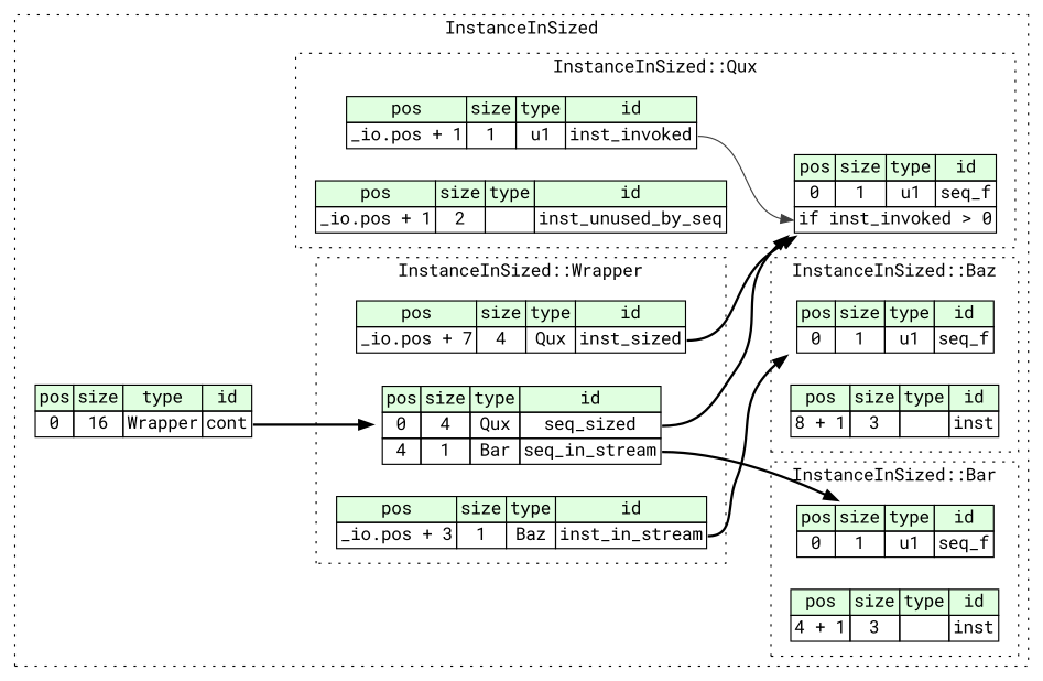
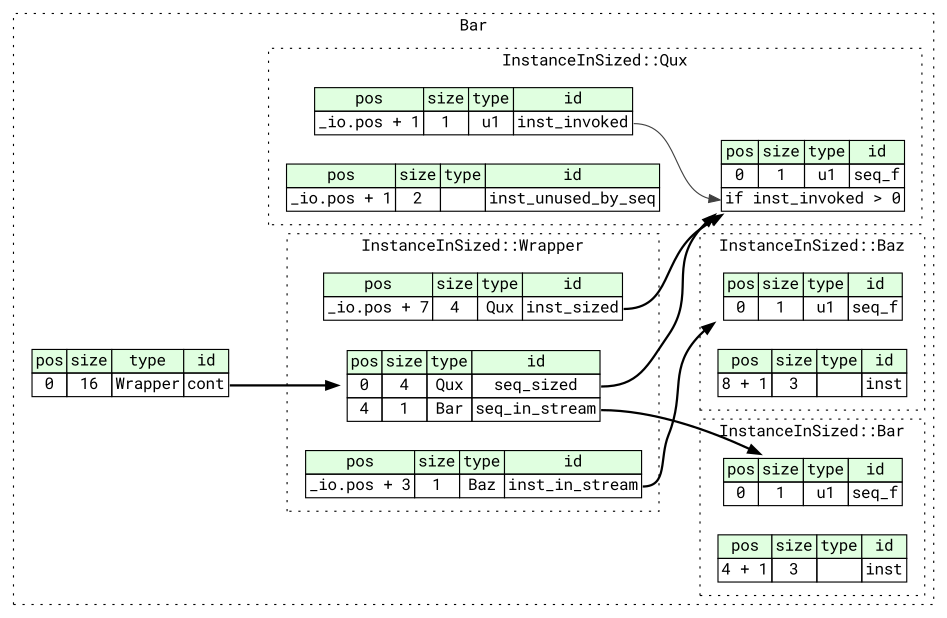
  digraph {
    rankdir=LR
    fontname="Roboto Mono"
    node [shape=plaintext fontname="Roboto Mono"]
    edge [fontname="Roboto Mono" style=bold]
    n1 [label=<<TABLE BORDER="0" CELLBORDER="1" CELLSPACING="0"> 				<TR><TD BGCOLOR="#E0FFE0">pos</TD><TD BGCOLOR="#E0FFE0">size</TD><TD BGCOLOR="#E0FFE0">type</TD><TD BGCOLOR="#E0FFE0">id</TD></TR> 				<TR><TD PORT="seq_f_pos">0</TD><TD PORT="seq_f_size">1</TD><TD>u1</TD><TD PORT="seq_f_type">seq_f</TD></TR> 			</TABLE>>]
    n2 [label=<<TABLE BORDER="0" CELLBORDER="1" CELLSPACING="0"> 				<TR><TD BGCOLOR="#E0FFE0">pos</TD><TD BGCOLOR="#E0FFE0">size</TD><TD BGCOLOR="#E0FFE0">type</TD><TD BGCOLOR="#E0FFE0">id</TD></TR> 				<TR><TD PORT="inst_pos">4 + 1</TD><TD PORT="inst_size">3</TD><TD></TD><TD PORT="inst_type">inst</TD></TR> 			</TABLE>>]
    n3 [label=<<TABLE BORDER="0" CELLBORDER="1" CELLSPACING="0"> 				<TR><TD BGCOLOR="#E0FFE0">pos</TD><TD BGCOLOR="#E0FFE0">size</TD><TD BGCOLOR="#E0FFE0">type</TD><TD BGCOLOR="#E0FFE0">id</TD></TR> 				<TR><TD PORT="seq_f_pos">0</TD><TD PORT="seq_f_size">1</TD><TD>u1</TD><TD PORT="seq_f_type">seq_f</TD></TR> 			</TABLE>>]
    n4 [label=<<TABLE BORDER="0" CELLBORDER="1" CELLSPACING="0"> 				<TR><TD BGCOLOR="#E0FFE0">pos</TD><TD BGCOLOR="#E0FFE0">size</TD><TD BGCOLOR="#E0FFE0">type</TD><TD BGCOLOR="#E0FFE0">id</TD></TR> 				<TR><TD PORT="inst_pos">8 + 1</TD><TD PORT="inst_size">3</TD><TD></TD><TD PORT="inst_type">inst</TD></TR> 			</TABLE>>]
    n5 [label=<<TABLE BORDER="0" CELLBORDER="1" CELLSPACING="0"> 				<TR><TD BGCOLOR="#E0FFE0">pos</TD><TD BGCOLOR="#E0FFE0">size</TD><TD BGCOLOR="#E0FFE0">type</TD><TD BGCOLOR="#E0FFE0">id</TD></TR> 				<TR><TD PORT="seq_f_pos">0</TD><TD PORT="seq_f_size">1</TD><TD>u1</TD><TD PORT="seq_f_type">seq_f</TD></TR> 				<TR><TD COLSPAN="4" PORT="seq_f__if">if inst_invoked &gt; 0</TD></TR> 			</TABLE>>]
    n6 [label=<<TABLE BORDER="0" CELLBORDER="1" CELLSPACING="0"> 				<TR><TD BGCOLOR="#E0FFE0">pos</TD><TD BGCOLOR="#E0FFE0">size</TD><TD BGCOLOR="#E0FFE0">type</TD><TD BGCOLOR="#E0FFE0">id</TD></TR> 				<TR><TD PORT="inst_invoked_pos">_io.pos + 1</TD><TD PORT="inst_invoked_size">1</TD><TD>u1</TD><TD PORT="inst_invoked_type">inst_invoked</TD></TR> 			</TABLE>>]
    n7 [label=<<TABLE BORDER="0" CELLBORDER="1" CELLSPACING="0"> 				<TR><TD BGCOLOR="#E0FFE0">pos</TD><TD BGCOLOR="#E0FFE0">size</TD><TD BGCOLOR="#E0FFE0">type</TD><TD BGCOLOR="#E0FFE0">id</TD></TR> 				<TR><TD PORT="inst_unused_by_seq_pos">_io.pos + 1</TD><TD PORT="inst_unused_by_seq_size">2</TD><TD></TD><TD PORT="inst_unused_by_seq_type">inst_unused_by_seq</TD></TR> 			</TABLE>>]
    n8 [label=<<TABLE BORDER="0" CELLBORDER="1" CELLSPACING="0"> 				<TR><TD BGCOLOR="#E0FFE0">pos</TD><TD BGCOLOR="#E0FFE0">size</TD><TD BGCOLOR="#E0FFE0">type</TD><TD BGCOLOR="#E0FFE0">id</TD></TR> 				<TR><TD PORT="seq_sized_pos">0</TD><TD PORT="seq_sized_size">4</TD><TD>Qux</TD><TD PORT="seq_sized_type">seq_sized</TD></TR> 				<TR><TD PORT="seq_in_stream_pos">4</TD><TD PORT="seq_in_stream_size">1</TD><TD>Bar</TD><TD PORT="seq_in_stream_type">seq_in_stream</TD></TR> 			</TABLE>>]
    n9 [label=<<TABLE BORDER="0" CELLBORDER="1" CELLSPACING="0"> 				<TR><TD BGCOLOR="#E0FFE0">pos</TD><TD BGCOLOR="#E0FFE0">size</TD><TD BGCOLOR="#E0FFE0">type</TD><TD BGCOLOR="#E0FFE0">id</TD></TR> 				<TR><TD PORT="inst_in_stream_pos">_io.pos + 3</TD><TD PORT="inst_in_stream_size">1</TD><TD>Baz</TD><TD PORT="inst_in_stream_type">inst_in_stream</TD></TR> 			</TABLE>>]
    n10 [label=<<TABLE BORDER="0" CELLBORDER="1" CELLSPACING="0"> 				<TR><TD BGCOLOR="#E0FFE0">pos</TD><TD BGCOLOR="#E0FFE0">size</TD><TD BGCOLOR="#E0FFE0">type</TD><TD BGCOLOR="#E0FFE0">id</TD></TR> 				<TR><TD PORT="inst_sized_pos">_io.pos + 7</TD><TD PORT="inst_sized_size">4</TD><TD>Qux</TD><TD PORT="inst_sized_type">inst_sized</TD></TR> 			</TABLE>>]
    n11 [label=<<TABLE BORDER="0" CELLBORDER="1" CELLSPACING="0"> 			<TR><TD BGCOLOR="#E0FFE0">pos</TD><TD BGCOLOR="#E0FFE0">size</TD><TD BGCOLOR="#E0FFE0">type</TD><TD BGCOLOR="#E0FFE0">id</TD></TR> 			<TR><TD PORT="cont_pos">0</TD><TD PORT="cont_size">16</TD><TD>Wrapper</TD><TD PORT="cont_type">cont</TD></TR> 		</TABLE>>]
    subgraph cluster_1 {
-     label=InstanceInSized
+     label=Bar
      style=dotted
      n11
      subgraph cluster_2 {
        label="InstanceInSized::Bar"
        style=dotted
        n1
        n2
      }
      subgraph cluster_3 {
        label="InstanceInSized::Baz"
        style=dotted
        n3
        n4
      }
      subgraph cluster_4 {
        label="InstanceInSized::Qux"
        style=dotted
        n5
        n6
        n7
      }
      subgraph cluster_5 {
        label="InstanceInSized::Wrapper"
        style=dotted
        n8
        n9
        n10
      }
    }
    n6 -> n5 [color="#404040" headport=seq_f__if tailport=inst_invoked_type style=""]
    n8 -> n1 [tailport=seq_in_stream_type]
    n8 -> n5 [tailport=seq_sized_type]
    n9 -> n3 [tailport=inst_in_stream_type]
    n10 -> n5 [tailport=inst_sized_type]
    n11 -> n8 [tailport=cont_type]
  }
